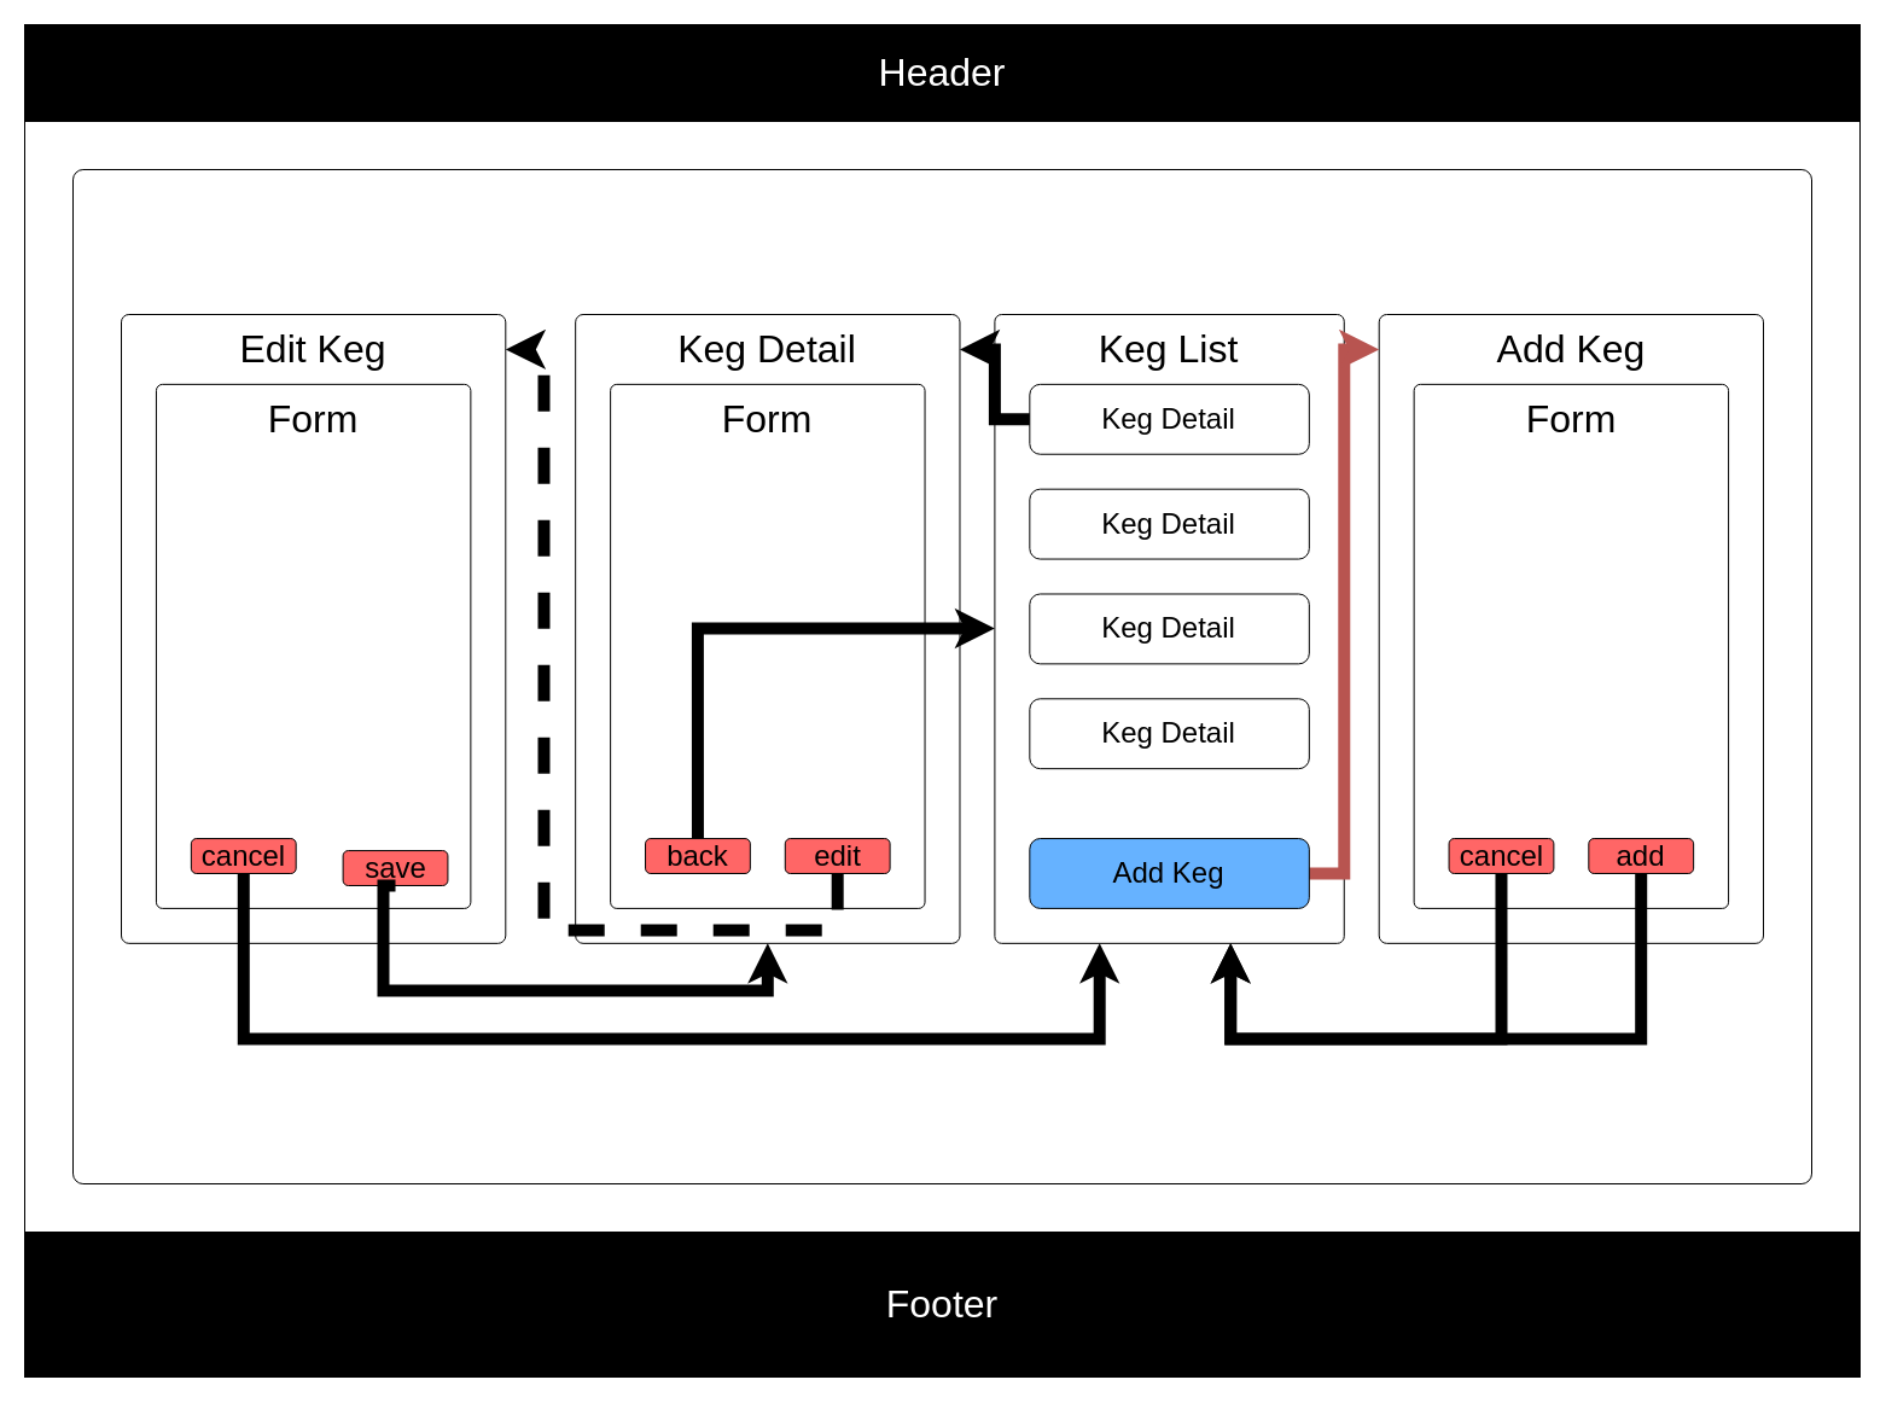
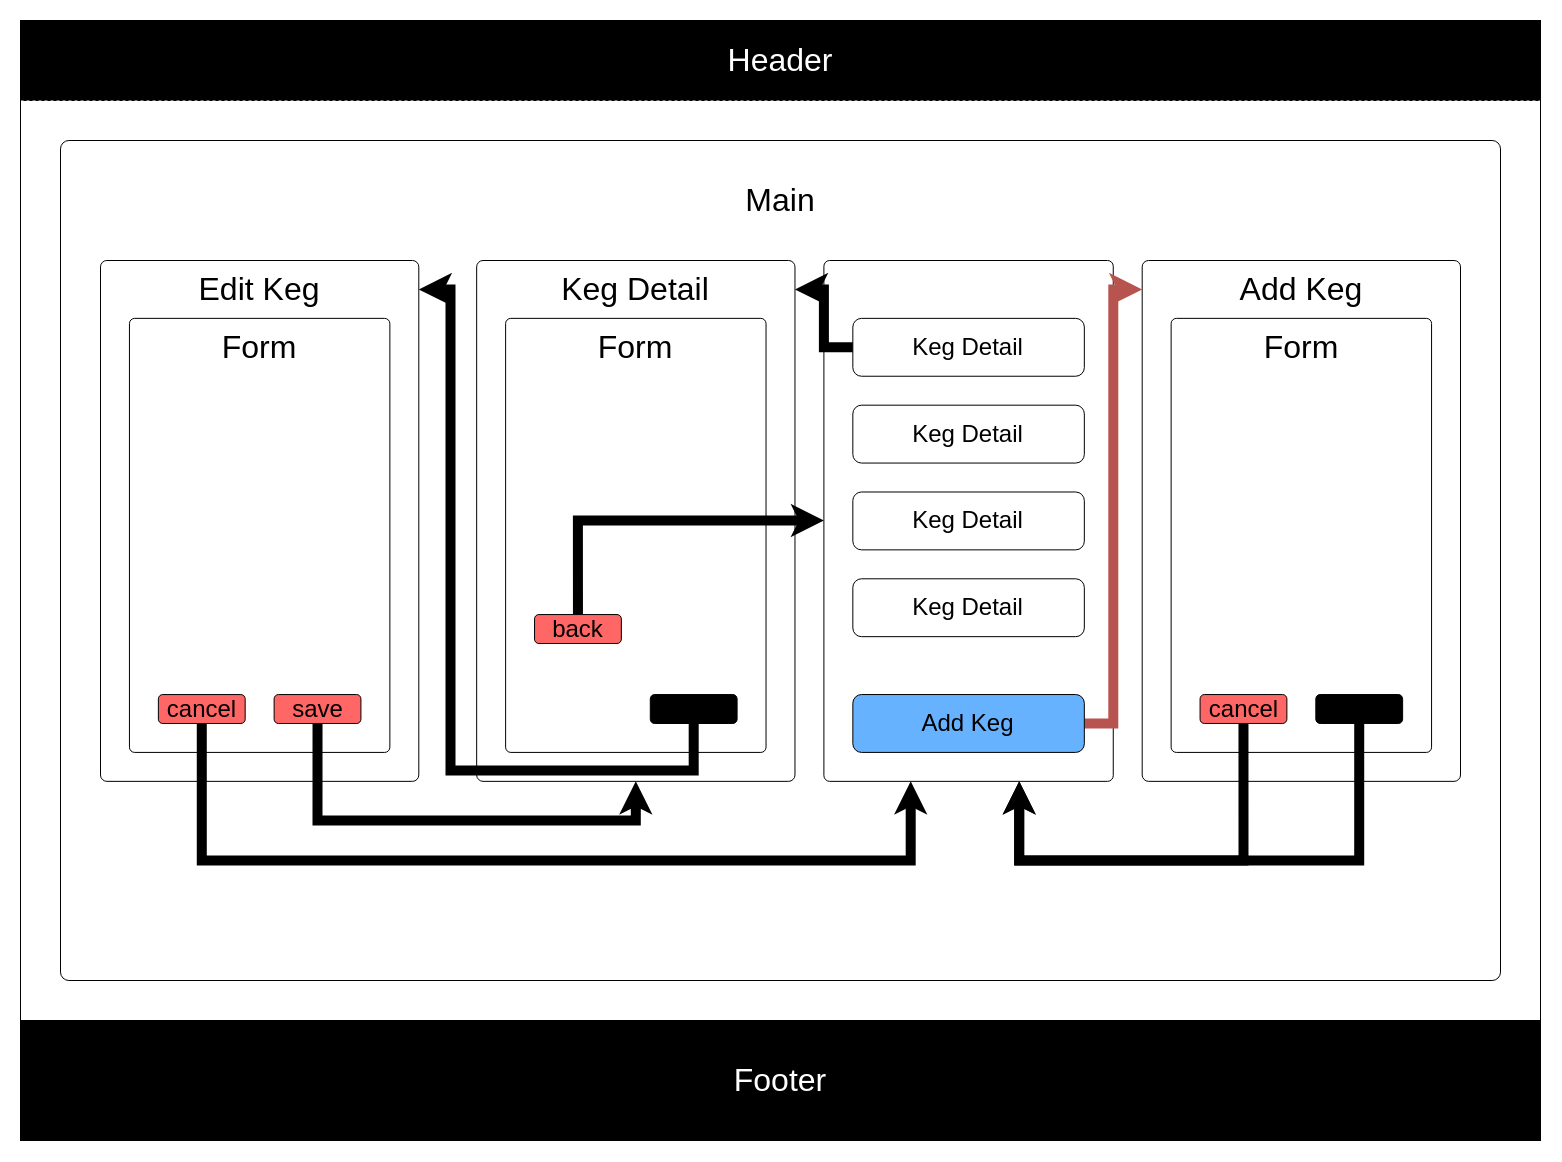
  <mxCell id="0" />
  <mxCell id="1" parent="0" />
  <mxCell id="2" value="" style="whiteSpace=wrap;html=1;fillColor=none;" vertex="1" parent="1"><mxGeometry x="20" y="20" width="1520" height="1120" as="geometry" /></mxCell>
- <mxCell id="3" value="&lt;font color=&quot;#ffffff&quot; style=&quot;font-size: 32px;&quot;&gt;Header&lt;/font&gt;" style="whiteSpace=wrap;html=1;fillColor=#000000;" vertex="1" parent="1"><mxGeometry x="20" y="20" width="1520" height="80" as="geometry" /></mxCell>
+ <mxCell id="3" value="&lt;font color=&quot;#ffffff&quot; style=&quot;font-size: 32px;&quot;&gt;Header&lt;/font&gt;" style="whiteSpace=wrap;html=1;fillColor=#000000;dashed=1;" vertex="1" parent="1"><mxGeometry x="20" y="20" width="1520" height="80" as="geometry" /></mxCell>
  <mxCell id="4" value="&lt;font color=&quot;#ffffff&quot; style=&quot;font-size: 32px;&quot;&gt;Footer&lt;/font&gt;" style="whiteSpace=wrap;html=1;fillColor=#000000;" vertex="1" parent="1"><mxGeometry x="20" y="1020" width="1520" height="120" as="geometry" /></mxCell>
  <mxCell id="5" value="" style="whiteSpace=wrap;html=1;fillColor=none;rounded=1;arcSize=1;" vertex="1" parent="1"><mxGeometry x="60" y="140" width="1440" height="840" as="geometry" /></mxCell>
+ <mxCell id="6" value="&lt;font style=&quot;font-size: 32px;&quot;&gt;Main&lt;/font&gt;" style="whiteSpace=wrap;html=1;fillColor=none;strokeColor=none;rounded=1;" vertex="1" parent="1"><mxGeometry x="60" y="140" width="1440" height="120" as="geometry" /></mxCell>
  <mxCell id="7" value="" style="whiteSpace=wrap;html=1;fillColor=none;rounded=1;arcSize=2;" vertex="1" parent="1"><mxGeometry x="823.404" y="260" width="289.362" height="520.854" as="geometry" /></mxCell>
  <mxCell id="8" value="" style="whiteSpace=wrap;html=1;fillColor=none;rounded=1;arcSize=2;" vertex="1" parent="1"><mxGeometry x="1141.702" y="260" width="318.298" height="520.854" as="geometry" /></mxCell>
- <mxCell id="9" value="&lt;font style=&quot;font-size: 32px;&quot;&gt;Keg List&lt;/font&gt;" style="whiteSpace=wrap;html=1;fillColor=none;strokeColor=none;" vertex="1" parent="1"><mxGeometry x="823.404" y="260" width="289.362" height="57.873" as="geometry" /></mxCell>
  <mxCell id="10" value="&lt;font style=&quot;font-size: 32px;&quot;&gt;Add Keg&lt;/font&gt;" style="whiteSpace=wrap;html=1;fillColor=none;strokeColor=none;" vertex="1" parent="1"><mxGeometry x="1141.702" y="260" width="318.298" height="57.873" as="geometry" /></mxCell>
  <mxCell id="11" value="" style="whiteSpace=wrap;html=1;fillColor=none;rounded=1;arcSize=2;" vertex="1" parent="1"><mxGeometry x="1170.638" y="317.873" width="260.426" height="434.045" as="geometry" /></mxCell>
  <mxCell id="12" value="&lt;font style=&quot;font-size: 32px;&quot;&gt;Form&lt;/font&gt;" style="whiteSpace=wrap;html=1;fillColor=none;strokeColor=none;arcSize=2;" vertex="1" parent="1"><mxGeometry x="1170.638" y="317.873" width="260.426" height="57.873" as="geometry" /></mxCell>
  <mxCell id="13" value="&lt;font style=&quot;font-size: 24px;&quot;&gt;Keg Detail&lt;/font&gt;" style="whiteSpace=wrap;html=1;fillColor=none;strokeWidth=1;rounded=1;" vertex="1" parent="1"><mxGeometry x="852.34" y="317.873" width="231.489" height="57.873" as="geometry" /></mxCell>
  <mxCell id="14" value="&lt;font style=&quot;font-size: 24px;&quot;&gt;Keg Detail&lt;/font&gt;" style="whiteSpace=wrap;html=1;fillColor=none;strokeWidth=1;rounded=1;" vertex="1" parent="1"><mxGeometry x="852.34" y="404.682" width="231.489" height="57.873" as="geometry" /></mxCell>
  <mxCell id="15" value="&lt;font style=&quot;font-size: 24px;&quot;&gt;Keg Detail&lt;/font&gt;" style="whiteSpace=wrap;html=1;fillColor=none;strokeWidth=1;rounded=1;" vertex="1" parent="1"><mxGeometry x="852.34" y="491.491" width="231.489" height="57.873" as="geometry" /></mxCell>
  <mxCell id="16" value="&lt;font style=&quot;font-size: 24px;&quot;&gt;Keg Detail&lt;/font&gt;" style="whiteSpace=wrap;html=1;fillColor=none;strokeWidth=1;rounded=1;" vertex="1" parent="1"><mxGeometry x="852.34" y="578.299" width="231.489" height="57.873" as="geometry" /></mxCell>
  <mxCell id="17" style="edgeStyle=orthogonalEdgeStyle;rounded=0;orthogonalLoop=1;jettySize=auto;html=1;exitX=1;exitY=0.5;exitDx=0;exitDy=0;entryX=0;entryY=0.5;entryDx=0;entryDy=0;fontSize=24;fontColor=#FFFFFF;fillColor=#f8cecc;strokeColor=#b85450;endSize=1;startSize=1;strokeWidth=10;" edge="1" parent="1" source="18" target="10"><mxGeometry relative="1" as="geometry" /></mxCell>
  <mxCell id="18" value="&lt;font style=&quot;font-size: 24px;&quot;&gt;Add Keg&lt;/font&gt;" style="whiteSpace=wrap;html=1;fillColor=#66B2FF;strokeWidth=1;rounded=1;" vertex="1" parent="1"><mxGeometry x="852.34" y="694.045" width="231.489" height="57.873" as="geometry" /></mxCell>
  <mxCell id="19" style="edgeStyle=orthogonalEdgeStyle;rounded=0;orthogonalLoop=1;jettySize=auto;html=1;exitX=0.5;exitY=1;exitDx=0;exitDy=0;entryX=0.675;entryY=1;entryDx=0;entryDy=0;entryPerimeter=0;fontSize=24;fontColor=#FFFFFF;startSize=1;endSize=1;strokeWidth=10;" edge="1" parent="1" source="20" target="7"><mxGeometry relative="1" as="geometry"><Array as="points"><mxPoint x="1243" y="860" /><mxPoint x="1019" y="860" /></Array></mxGeometry></mxCell>
  <mxCell id="20" value="&lt;span style=&quot;font-size: 24px;&quot;&gt;cancel&lt;/span&gt;" style="whiteSpace=wrap;html=1;fillColor=#FF6666;strokeWidth=1;rounded=1;" vertex="1" parent="1"><mxGeometry x="1199.574" y="694.045" width="86.809" height="28.936" as="geometry" /></mxCell>
  <mxCell id="21" style="edgeStyle=orthogonalEdgeStyle;rounded=0;orthogonalLoop=1;jettySize=auto;html=1;exitX=0.5;exitY=1;exitDx=0;exitDy=0;fontSize=24;fontColor=#FFFFFF;startSize=1;endSize=1;strokeWidth=10;" edge="1" parent="1" source="22"><mxGeometry relative="1" as="geometry"><mxPoint x="1018.723" y="780.854" as="targetPoint" /><Array as="points"><mxPoint x="1359" y="860" /><mxPoint x="1019" y="860" /></Array></mxGeometry></mxCell>
- <mxCell id="22" value="&lt;font style=&quot;font-size: 24px;&quot;&gt;add&lt;/font&gt;" style="whiteSpace=wrap;html=1;fillColor=#FF6666;strokeWidth=1;rounded=1;" vertex="1" parent="1"><mxGeometry x="1315.319" y="694.045" width="86.809" height="28.936" as="geometry" /></mxCell>
+ <mxCell id="22" value="&lt;font style=&quot;font-size: 24px;&quot;&gt;add&lt;/font&gt;" style="whiteSpace=wrap;html=1;fillColor=#000000;strokeWidth=1;rounded=1;" vertex="1" parent="1"><mxGeometry x="1315.319" y="694.045" width="86.809" height="28.936" as="geometry" /></mxCell>
  <mxCell id="23" value="" style="group" vertex="1" connectable="0" parent="1"><mxGeometry x="476.17" y="260" width="318.298" height="520.854" as="geometry" /></mxCell>
  <mxCell id="24" value="" style="whiteSpace=wrap;html=1;fillColor=none;rounded=1;arcSize=2;" vertex="1" parent="23"><mxGeometry width="318.298" height="520.854" as="geometry" /></mxCell>
  <mxCell id="25" value="&lt;font style=&quot;font-size: 32px;&quot;&gt;Keg Detail&lt;/font&gt;" style="whiteSpace=wrap;html=1;fillColor=none;strokeColor=none;" vertex="1" parent="23"><mxGeometry width="318.298" height="57.873" as="geometry" /></mxCell>
  <mxCell id="26" value="" style="whiteSpace=wrap;html=1;fillColor=none;rounded=1;arcSize=2;" vertex="1" parent="23"><mxGeometry x="28.936" y="57.873" width="260.426" height="434.045" as="geometry" /></mxCell>
  <mxCell id="27" value="&lt;font style=&quot;font-size: 32px;&quot;&gt;Form&lt;/font&gt;" style="whiteSpace=wrap;html=1;fillColor=none;strokeColor=none;" vertex="1" parent="23"><mxGeometry x="28.936" y="57.873" width="260.426" height="57.873" as="geometry" /></mxCell>
- <mxCell id="28" value="&lt;span style=&quot;font-size: 24px;&quot;&gt;back&lt;/span&gt;" style="whiteSpace=wrap;html=1;fillColor=#FF6666;strokeWidth=1;rounded=1;" vertex="1" parent="23"><mxGeometry x="57.872" y="434.045" width="86.809" height="28.936" as="geometry" /></mxCell>
- <mxCell id="29" value="&lt;font style=&quot;font-size: 24px;&quot;&gt;edit&lt;/font&gt;" style="whiteSpace=wrap;html=1;fillColor=#FF6666;strokeWidth=1;rounded=1;" vertex="1" parent="23"><mxGeometry x="173.617" y="434.045" width="86.809" height="28.936" as="geometry" /></mxCell>
+ <mxCell id="28" value="&lt;span style=&quot;font-size: 24px;&quot;&gt;back&lt;/span&gt;" style="whiteSpace=wrap;html=1;fillColor=#FF6666;strokeWidth=1;rounded=1;" vertex="1" parent="23"><mxGeometry x="57.872" y="354.045" width="86.809" height="28.936" as="geometry" /></mxCell>
+ <mxCell id="29" value="&lt;font style=&quot;font-size: 24px;&quot;&gt;edit&lt;/font&gt;" style="whiteSpace=wrap;html=1;fillColor=#000000;strokeWidth=1;rounded=1;" vertex="1" parent="23"><mxGeometry x="173.617" y="434.045" width="86.809" height="28.936" as="geometry" /></mxCell>
  <mxCell id="30" style="edgeStyle=orthogonalEdgeStyle;rounded=0;orthogonalLoop=1;jettySize=auto;html=1;exitX=0;exitY=0.5;exitDx=0;exitDy=0;entryX=1;entryY=0.5;entryDx=0;entryDy=0;fontSize=24;fontColor=#FFFFFF;startSize=1;endSize=1;strokeWidth=10;" edge="1" parent="1" source="13" target="25"><mxGeometry relative="1" as="geometry" /></mxCell>
  <mxCell id="31" value="" style="group" vertex="1" connectable="0" parent="1"><mxGeometry x="100" y="260" width="318.298" height="520.854" as="geometry" /></mxCell>
  <mxCell id="32" value="" style="whiteSpace=wrap;html=1;fillColor=none;rounded=1;arcSize=2;" vertex="1" parent="31"><mxGeometry width="318.298" height="520.854" as="geometry" /></mxCell>
  <mxCell id="33" value="&lt;font style=&quot;font-size: 32px;&quot;&gt;Edit Keg&lt;/font&gt;" style="whiteSpace=wrap;html=1;fillColor=none;strokeColor=none;" vertex="1" parent="31"><mxGeometry width="318.298" height="57.873" as="geometry" /></mxCell>
  <mxCell id="34" value="" style="whiteSpace=wrap;html=1;fillColor=none;rounded=1;arcSize=2;" vertex="1" parent="31"><mxGeometry x="28.936" y="57.873" width="260.426" height="434.045" as="geometry" /></mxCell>
  <mxCell id="35" value="&lt;font style=&quot;font-size: 32px;&quot;&gt;Form&lt;/font&gt;" style="whiteSpace=wrap;html=1;fillColor=none;strokeColor=none;" vertex="1" parent="31"><mxGeometry x="28.936" y="57.873" width="260.426" height="57.873" as="geometry" /></mxCell>
  <mxCell id="36" value="&lt;span style=&quot;font-size: 24px;&quot;&gt;cancel&lt;/span&gt;" style="whiteSpace=wrap;html=1;fillColor=#FF6666;strokeWidth=1;rounded=1;" vertex="1" parent="31"><mxGeometry x="57.872" y="434.045" width="86.809" height="28.936" as="geometry" /></mxCell>
- <mxCell id="37" value="&lt;font style=&quot;font-size: 24px;&quot;&gt;save&lt;/font&gt;" style="whiteSpace=wrap;html=1;fillColor=#FF6666;strokeWidth=1;rounded=1;" vertex="1" parent="31"><mxGeometry x="183.617" y="444.045" width="86.809" height="28.936" as="geometry" /></mxCell>
- <mxCell id="38" style="edgeStyle=orthogonalEdgeStyle;rounded=0;orthogonalLoop=1;jettySize=auto;html=1;exitX=0.5;exitY=1;exitDx=0;exitDy=0;entryX=1;entryY=0.5;entryDx=0;entryDy=0;fontSize=24;fontColor=#FFFFFF;startSize=1;endSize=1;strokeWidth=10;dashed=1;" edge="1" parent="1" source="29" target="33"><mxGeometry relative="1" as="geometry"><Array as="points"><mxPoint x="693" y="770" /><mxPoint x="450" y="770" /><mxPoint x="450" y="289" /></Array></mxGeometry></mxCell>
+ <mxCell id="37" value="&lt;font style=&quot;font-size: 24px;&quot;&gt;save&lt;/font&gt;" style="whiteSpace=wrap;html=1;fillColor=#FF6666;strokeWidth=1;rounded=1;" vertex="1" parent="31"><mxGeometry x="173.617" y="434.045" width="86.809" height="28.936" as="geometry" /></mxCell>
+ <mxCell id="38" style="edgeStyle=orthogonalEdgeStyle;rounded=0;orthogonalLoop=1;jettySize=auto;html=1;exitX=0.5;exitY=1;exitDx=0;exitDy=0;entryX=1;entryY=0.5;entryDx=0;entryDy=0;fontSize=24;fontColor=#FFFFFF;startSize=1;endSize=1;strokeWidth=10;" edge="1" parent="1" source="29" target="33"><mxGeometry relative="1" as="geometry"><Array as="points"><mxPoint x="693" y="770" /><mxPoint x="450" y="770" /><mxPoint x="450" y="289" /></Array></mxGeometry></mxCell>
  <mxCell id="39" style="edgeStyle=orthogonalEdgeStyle;rounded=0;orthogonalLoop=1;jettySize=auto;html=1;exitX=0.5;exitY=0;exitDx=0;exitDy=0;fontSize=24;fontColor=#FFFFFF;startSize=1;endSize=1;strokeWidth=10;" edge="1" parent="1" source="28" target="7"><mxGeometry relative="1" as="geometry"><Array as="points"><mxPoint x="577" y="520" /></Array></mxGeometry></mxCell>
  <mxCell id="40" style="edgeStyle=orthogonalEdgeStyle;rounded=0;orthogonalLoop=1;jettySize=auto;html=1;exitX=0.5;exitY=1;exitDx=0;exitDy=0;fontSize=24;fontColor=#FFFFFF;startSize=1;endSize=1;strokeWidth=10;" edge="1" parent="1" source="36"><mxGeometry relative="1" as="geometry"><mxPoint x="910.213" y="780.854" as="targetPoint" /><Array as="points"><mxPoint x="201" y="860" /><mxPoint x="910" y="860" /></Array></mxGeometry></mxCell>
  <mxCell id="41" style="edgeStyle=orthogonalEdgeStyle;rounded=0;orthogonalLoop=1;jettySize=auto;html=1;exitX=0.5;exitY=1;exitDx=0;exitDy=0;fontSize=24;fontColor=#FFFFFF;startSize=1;endSize=1;strokeWidth=10;entryX=0.5;entryY=1;entryDx=0;entryDy=0;" edge="1" parent="1" source="37" target="24"><mxGeometry relative="1" as="geometry"><mxPoint x="968.085" y="780.854" as="targetPoint" /><Array as="points"><mxPoint x="317" y="820" /><mxPoint x="635" y="820" /></Array></mxGeometry></mxCell>
